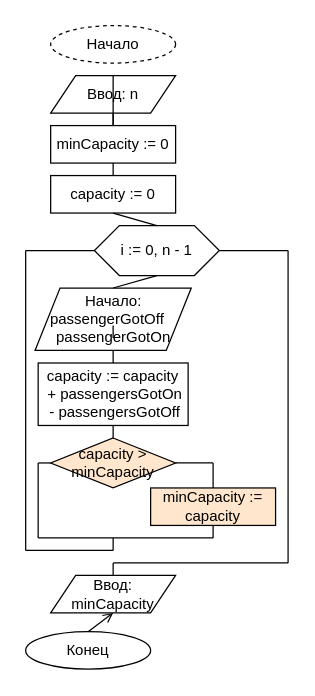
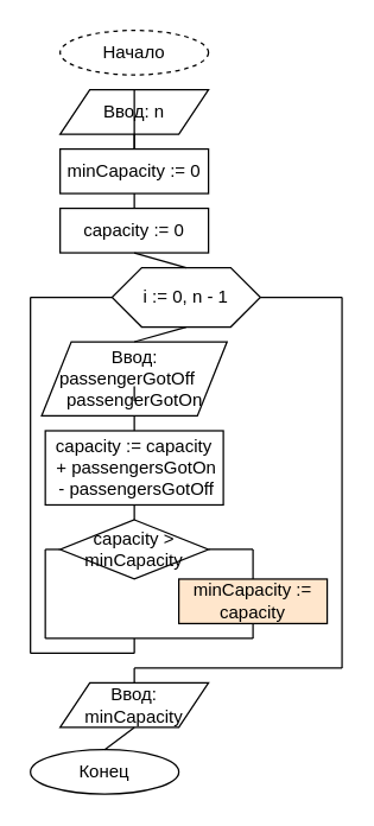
  <mxCell id="0" />
  <mxCell id="1" parent="0" />
  <mxCell id="2" value="Начало" style="ellipse;whiteSpace=wrap;html=1;dashed=1;" parent="1" vertex="1"><mxGeometry x="40" y="20" width="100" height="30" as="geometry" /></mxCell>
  <mxCell id="3" value="Конец" style="ellipse;whiteSpace=wrap;html=1;" parent="1" vertex="1"><mxGeometry x="20" y="505" width="100" height="30" as="geometry" /></mxCell>
  <mxCell id="4" value="Ввод: n" style="shape=parallelogram;perimeter=parallelogramPerimeter;whiteSpace=wrap;html=1;fixedSize=1;" parent="1" vertex="1"><mxGeometry x="40" y="60" width="100" height="30" as="geometry" /></mxCell>
  <mxCell id="5" value="minCapacity := 0" style="rounded=0;whiteSpace=wrap;html=1;" parent="1" vertex="1"><mxGeometry x="40" y="100" width="100" height="30" as="geometry" /></mxCell>
  <mxCell id="6" value="capacity := 0" style="rounded=0;whiteSpace=wrap;html=1;" parent="1" vertex="1"><mxGeometry x="40" y="140" width="100" height="30" as="geometry" /></mxCell>
  <mxCell id="7" value="i := 0, n - 1" style="shape=hexagon;perimeter=hexagonPerimeter2;whiteSpace=wrap;html=1;fixedSize=1;" parent="1" vertex="1"><mxGeometry x="75" y="180" width="100" height="40" as="geometry" /></mxCell>
- <mxCell id="8" value="Начало:&lt;br&gt;passengerGotOff&amp;nbsp; &amp;nbsp;&lt;br&gt;passengerGotOn" style="shape=parallelogram;perimeter=parallelogramPerimeter;whiteSpace=wrap;html=1;fixedSize=1;" parent="1" vertex="1"><mxGeometry x="27.5" y="230" width="125" height="50" as="geometry" /></mxCell>
+ <mxCell id="8" value="Ввод:&lt;br&gt;passengerGotOff&amp;nbsp; &amp;nbsp;&lt;br&gt;passengerGotOn" style="shape=parallelogram;perimeter=parallelogramPerimeter;whiteSpace=wrap;html=1;fixedSize=1;" parent="1" vertex="1"><mxGeometry x="27.5" y="230" width="125" height="50" as="geometry" /></mxCell>
  <mxCell id="9" value="capacity := capacity&lt;br&gt;&amp;nbsp;+ passengersGotOn&lt;br&gt;&amp;nbsp;- passengersGotOff" style="rounded=0;whiteSpace=wrap;html=1;" parent="1" vertex="1"><mxGeometry x="30" y="290" width="120" height="50" as="geometry" /></mxCell>
  <mxCell id="10" style="edgeStyle=orthogonalEdgeStyle;rounded=0;orthogonalLoop=1;jettySize=auto;html=1;exitX=0.5;exitY=1;exitDx=0;exitDy=0;" parent="1" source="9" target="9" edge="1"><mxGeometry relative="1" as="geometry" /></mxCell>
- <mxCell id="11" value="capacity &amp;gt; minCapacity" style="rhombus;whiteSpace=wrap;html=1;fillColor=#ffe6cc;" parent="1" vertex="1"><mxGeometry x="40" y="350" width="100" height="40" as="geometry" /></mxCell>
+ <mxCell id="11" value="capacity &amp;gt; minCapacity" style="rhombus;whiteSpace=wrap;html=1;" parent="1" vertex="1"><mxGeometry x="40" y="350" width="100" height="40" as="geometry" /></mxCell>
  <mxCell id="12" value="minCapacity := capacity" style="rounded=0;whiteSpace=wrap;html=1;fillColor=#ffe6cc;" parent="1" vertex="1"><mxGeometry x="120" y="390" width="100" height="30" as="geometry" /></mxCell>
  <mxCell id="13" value="" style="endArrow=none;html=1;rounded=0;exitX=0.5;exitY=0;exitDx=0;exitDy=0;" parent="1" source="4" target="5" edge="1"><mxGeometry width="50" height="50" relative="1" as="geometry"><mxPoint x="50" y="270" as="sourcePoint" /><mxPoint x="100" y="220" as="targetPoint" /></mxGeometry></mxCell>
  <mxCell id="14" value="" style="endArrow=none;html=1;rounded=0;exitX=0.5;exitY=1;exitDx=0;exitDy=0;" parent="1" source="4" edge="1"><mxGeometry width="50" height="50" relative="1" as="geometry"><mxPoint x="60" y="230" as="sourcePoint" /><mxPoint x="90" y="100" as="targetPoint" /></mxGeometry></mxCell>
  <mxCell id="15" value="" style="endArrow=none;html=1;rounded=0;exitX=0.5;exitY=1;exitDx=0;exitDy=0;entryX=0.5;entryY=0;entryDx=0;entryDy=0;" parent="1" source="5" target="6" edge="1"><mxGeometry width="50" height="50" relative="1" as="geometry"><mxPoint x="60" y="190" as="sourcePoint" /><mxPoint x="110" y="140" as="targetPoint" /></mxGeometry></mxCell>
  <mxCell id="16" value="" style="endArrow=none;html=1;rounded=0;exitX=0.5;exitY=1;exitDx=0;exitDy=0;entryX=0.5;entryY=0;entryDx=0;entryDy=0;" parent="1" source="6" target="7" edge="1"><mxGeometry width="50" height="50" relative="1" as="geometry"><mxPoint x="60" y="190" as="sourcePoint" /><mxPoint x="110" y="140" as="targetPoint" /></mxGeometry></mxCell>
  <mxCell id="17" value="" style="endArrow=none;html=1;rounded=0;exitX=0.5;exitY=0;exitDx=0;exitDy=0;entryX=0.5;entryY=1;entryDx=0;entryDy=0;" parent="1" source="8" target="7" edge="1"><mxGeometry width="50" height="50" relative="1" as="geometry"><mxPoint x="60" y="230" as="sourcePoint" /><mxPoint x="110" y="180" as="targetPoint" /></mxGeometry></mxCell>
  <mxCell id="18" value="" style="endArrow=none;html=1;rounded=0;exitX=0.5;exitY=1;exitDx=0;exitDy=0;entryX=0.5;entryY=0;entryDx=0;entryDy=0;" parent="1" edge="1"><mxGeometry width="50" height="50" relative="1" as="geometry"><mxPoint x="90" y="260" as="sourcePoint" /><mxPoint x="90" y="270" as="targetPoint" /></mxGeometry></mxCell>
  <mxCell id="19" value="" style="endArrow=none;html=1;rounded=0;exitX=0.5;exitY=1;exitDx=0;exitDy=0;entryX=0.5;entryY=0;entryDx=0;entryDy=0;" parent="1" source="8" target="9" edge="1"><mxGeometry width="50" height="50" relative="1" as="geometry"><mxPoint x="90" y="300" as="sourcePoint" /><mxPoint x="110" y="260" as="targetPoint" /></mxGeometry></mxCell>
  <mxCell id="20" value="" style="endArrow=none;html=1;rounded=0;exitX=0.5;exitY=0;exitDx=0;exitDy=0;entryX=0.5;entryY=1;entryDx=0;entryDy=0;" parent="1" source="11" target="9" edge="1"><mxGeometry width="50" height="50" relative="1" as="geometry"><mxPoint x="60" y="350" as="sourcePoint" /><mxPoint x="110" y="300" as="targetPoint" /></mxGeometry></mxCell>
  <mxCell id="21" value="" style="endArrow=none;html=1;rounded=0;exitX=0.5;exitY=0;exitDx=0;exitDy=0;" parent="1" source="12" edge="1"><mxGeometry width="50" height="50" relative="1" as="geometry"><mxPoint x="70" y="420" as="sourcePoint" /><mxPoint x="170" y="370" as="targetPoint" /></mxGeometry></mxCell>
  <mxCell id="22" value="" style="endArrow=none;html=1;rounded=0;exitX=1;exitY=0.5;exitDx=0;exitDy=0;" parent="1" source="11" edge="1"><mxGeometry width="50" height="50" relative="1" as="geometry"><mxPoint x="70" y="420" as="sourcePoint" /><mxPoint x="170" y="370" as="targetPoint" /></mxGeometry></mxCell>
  <mxCell id="23" value="" style="endArrow=none;html=1;rounded=0;exitX=0;exitY=0.5;exitDx=0;exitDy=0;" parent="1" source="11" edge="1"><mxGeometry width="50" height="50" relative="1" as="geometry"><mxPoint x="70" y="420" as="sourcePoint" /><mxPoint x="30" y="370" as="targetPoint" /></mxGeometry></mxCell>
  <mxCell id="24" value="" style="endArrow=none;html=1;rounded=0;exitX=0.5;exitY=1;exitDx=0;exitDy=0;" parent="1" source="12" edge="1"><mxGeometry width="50" height="50" relative="1" as="geometry"><mxPoint x="70" y="420" as="sourcePoint" /><mxPoint x="170" y="430" as="targetPoint" /></mxGeometry></mxCell>
  <mxCell id="25" value="" style="endArrow=none;html=1;rounded=0;" parent="1" edge="1"><mxGeometry width="50" height="50" relative="1" as="geometry"><mxPoint x="170" y="430" as="sourcePoint" /><mxPoint x="30" y="430" as="targetPoint" /></mxGeometry></mxCell>
  <mxCell id="26" value="" style="endArrow=none;html=1;rounded=0;" parent="1" edge="1"><mxGeometry width="50" height="50" relative="1" as="geometry"><mxPoint x="30" y="430" as="sourcePoint" /><mxPoint x="30" y="370" as="targetPoint" /></mxGeometry></mxCell>
  <mxCell id="27" value="" style="endArrow=none;html=1;rounded=0;" parent="1" edge="1"><mxGeometry width="50" height="50" relative="1" as="geometry"><mxPoint x="90" y="430" as="sourcePoint" /><mxPoint x="90" y="440" as="targetPoint" /></mxGeometry></mxCell>
  <mxCell id="28" value="" style="endArrow=none;html=1;rounded=0;" parent="1" edge="1"><mxGeometry width="50" height="50" relative="1" as="geometry"><mxPoint x="90" y="440" as="sourcePoint" /><mxPoint x="20" y="440" as="targetPoint" /></mxGeometry></mxCell>
  <mxCell id="29" value="" style="endArrow=none;html=1;rounded=0;" parent="1" edge="1"><mxGeometry width="50" height="50" relative="1" as="geometry"><mxPoint x="20" y="440" as="sourcePoint" /><mxPoint x="20" y="200" as="targetPoint" /></mxGeometry></mxCell>
  <mxCell id="30" value="" style="endArrow=none;html=1;rounded=0;entryX=0;entryY=0.5;entryDx=0;entryDy=0;" parent="1" target="7" edge="1"><mxGeometry width="50" height="50" relative="1" as="geometry"><mxPoint x="20" y="200" as="sourcePoint" /><mxPoint x="140" y="260" as="targetPoint" /></mxGeometry></mxCell>
  <mxCell id="31" value="" style="endArrow=none;html=1;rounded=0;" parent="1" edge="1"><mxGeometry width="50" height="50" relative="1" as="geometry"><mxPoint x="230" y="450" as="sourcePoint" /><mxPoint x="230" y="200" as="targetPoint" /></mxGeometry></mxCell>
  <mxCell id="32" value="" style="endArrow=none;html=1;rounded=0;exitX=1;exitY=0.5;exitDx=0;exitDy=0;" parent="1" source="7" edge="1"><mxGeometry width="50" height="50" relative="1" as="geometry"><mxPoint x="180" y="320" as="sourcePoint" /><mxPoint x="230" y="200" as="targetPoint" /></mxGeometry></mxCell>
  <mxCell id="33" value="" style="endArrow=none;html=1;rounded=0;" parent="1" edge="1"><mxGeometry width="50" height="50" relative="1" as="geometry"><mxPoint x="230" y="450" as="sourcePoint" /><mxPoint x="90" y="450" as="targetPoint" /></mxGeometry></mxCell>
  <mxCell id="34" value="Ввод: minCapacity" style="shape=parallelogram;perimeter=parallelogramPerimeter;whiteSpace=wrap;html=1;fixedSize=1;" parent="1" vertex="1"><mxGeometry x="40" y="460" width="100" height="30" as="geometry" /></mxCell>
  <mxCell id="35" value="" style="endArrow=none;html=1;rounded=0;entryX=0.5;entryY=0;entryDx=0;entryDy=0;" parent="1" target="34" edge="1"><mxGeometry width="50" height="50" relative="1" as="geometry"><mxPoint x="90" y="450" as="sourcePoint" /><mxPoint x="220" y="260" as="targetPoint" /></mxGeometry></mxCell>
- <mxCell id="36" value="" style="endArrow=open;html=1;rounded=0;exitX=0.5;exitY=0;exitDx=0;exitDy=0;entryX=0.5;entryY=1;entryDx=0;entryDy=0;" parent="1" source="3" target="34" edge="1"><mxGeometry width="50" height="50" relative="1" as="geometry"><mxPoint x="70" y="530" as="sourcePoint" /><mxPoint x="120" y="480" as="targetPoint" /></mxGeometry></mxCell>
+ <mxCell id="36" value="" style="endArrow=none;html=1;rounded=0;exitX=0.5;exitY=0;exitDx=0;exitDy=0;entryX=0.5;entryY=1;entryDx=0;entryDy=0;" parent="1" source="3" target="34" edge="1"><mxGeometry width="50" height="50" relative="1" as="geometry"><mxPoint x="70" y="530" as="sourcePoint" /><mxPoint x="120" y="480" as="targetPoint" /></mxGeometry></mxCell>
